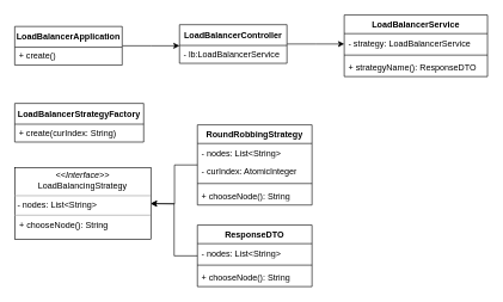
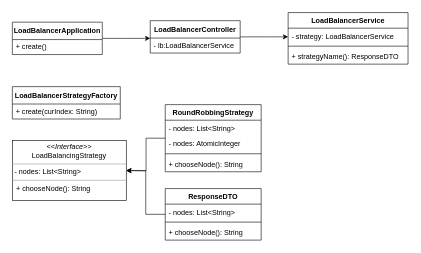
  <mxCell id="0" />
  <mxCell id="1" parent="0" />
  <mxCell id="2" value="" style="edgeStyle=orthogonalEdgeStyle;rounded=0;orthogonalLoop=1;jettySize=auto;html=1;" edge="1" parent="1" source="3"><mxGeometry relative="1" as="geometry"><mxPoint x="250" y="63.5" as="targetPoint" /></mxGeometry></mxCell>
  <mxCell id="3" value="LoadBalancerApplication" style="swimlane;fontStyle=1;align=center;verticalAlign=middle;childLayout=stackLayout;horizontal=1;startSize=29;horizontalStack=0;resizeParent=1;resizeParentMax=0;resizeLast=0;collapsible=0;marginBottom=0;html=1;whiteSpace=wrap;" vertex="1" parent="1"><mxGeometry x="20" y="36.5" width="150" height="54" as="geometry" /></mxCell>
  <mxCell id="4" value="+ create()" style="text;html=1;strokeColor=none;fillColor=none;align=left;verticalAlign=middle;spacingLeft=4;spacingRight=4;overflow=hidden;rotatable=0;points=[[0,0.5],[1,0.5]];portConstraint=eastwest;whiteSpace=wrap;" vertex="1" parent="3"><mxGeometry y="29" width="150" height="25" as="geometry" /></mxCell>
  <mxCell id="5" value="" style="edgeStyle=orthogonalEdgeStyle;rounded=0;orthogonalLoop=1;jettySize=auto;html=1;" edge="1" parent="1" source="6"><mxGeometry relative="1" as="geometry"><mxPoint x="480" y="61" as="targetPoint" /></mxGeometry></mxCell>
  <mxCell id="6" value="LoadBalancerController" style="swimlane;fontStyle=1;align=center;verticalAlign=middle;childLayout=stackLayout;horizontal=1;startSize=29;horizontalStack=0;resizeParent=1;resizeParentMax=0;resizeLast=0;collapsible=0;marginBottom=0;html=1;whiteSpace=wrap;" vertex="1" parent="1"><mxGeometry x="250" y="34" width="150" height="54" as="geometry" /></mxCell>
  <mxCell id="7" value="- lb:LoadBalancerService&amp;nbsp;" style="text;html=1;strokeColor=none;fillColor=none;align=left;verticalAlign=middle;spacingLeft=4;spacingRight=4;overflow=hidden;rotatable=0;points=[[0,0.5],[1,0.5]];portConstraint=eastwest;whiteSpace=wrap;" vertex="1" parent="6"><mxGeometry y="29" width="150" height="25" as="geometry" /></mxCell>
  <mxCell id="8" value="LoadBalancerStrategyFactory" style="swimlane;fontStyle=1;align=center;verticalAlign=middle;childLayout=stackLayout;horizontal=1;startSize=29;horizontalStack=0;resizeParent=1;resizeParentMax=0;resizeLast=0;collapsible=0;marginBottom=0;html=1;whiteSpace=wrap;" vertex="1" parent="1"><mxGeometry x="20" y="144" width="180" height="54" as="geometry" /></mxCell>
  <mxCell id="9" value="+ create(curIndex: String)" style="text;html=1;strokeColor=none;fillColor=none;align=left;verticalAlign=middle;spacingLeft=4;spacingRight=4;overflow=hidden;rotatable=0;points=[[0,0.5],[1,0.5]];portConstraint=eastwest;whiteSpace=wrap;" vertex="1" parent="8"><mxGeometry y="29" width="180" height="25" as="geometry" /></mxCell>
  <mxCell id="10" value="&lt;p style=&quot;margin:0px;margin-top:4px;text-align:center;&quot;&gt;&lt;i&gt;&amp;lt;&amp;lt;Interface&amp;gt;&amp;gt;&lt;/i&gt;&lt;br&gt;LoadBalancingStrategy&lt;br&gt;&lt;/p&gt;&lt;hr size=&quot;1&quot;&gt;&lt;p style=&quot;margin:0px;margin-left:4px;&quot;&gt;- nodes: List&amp;lt;String&amp;gt;&lt;br&gt;&lt;/p&gt;&lt;hr size=&quot;1&quot;&gt;&amp;nbsp; + chooseNode(): String" style="verticalAlign=top;align=left;overflow=fill;fontSize=12;fontFamily=Helvetica;html=1;whiteSpace=wrap;" vertex="1" parent="1"><mxGeometry x="20" y="234" width="190" height="100" as="geometry" /></mxCell>
  <mxCell id="11" style="edgeStyle=orthogonalEdgeStyle;rounded=0;orthogonalLoop=1;jettySize=auto;html=1;" edge="1" parent="1" source="12"><mxGeometry relative="1" as="geometry"><mxPoint x="210" y="284" as="targetPoint" /></mxGeometry></mxCell>
  <mxCell id="12" value="RoundRobbingStrategy" style="swimlane;fontStyle=1;align=center;verticalAlign=top;childLayout=stackLayout;horizontal=1;startSize=26;horizontalStack=0;resizeParent=1;resizeParentMax=0;resizeLast=0;collapsible=1;marginBottom=0;whiteSpace=wrap;html=1;" vertex="1" parent="1"><mxGeometry x="275" y="174" width="160" height="112" as="geometry" /></mxCell>
  <mxCell id="13" value="- nodes: List&amp;lt;String&amp;gt;" style="text;strokeColor=none;fillColor=none;align=left;verticalAlign=top;spacingLeft=4;spacingRight=4;overflow=hidden;rotatable=0;points=[[0,0.5],[1,0.5]];portConstraint=eastwest;whiteSpace=wrap;html=1;" vertex="1" parent="12"><mxGeometry y="26" width="160" height="26" as="geometry" /></mxCell>
- <mxCell id="14" value="- curIndex: AtomicInteger" style="text;strokeColor=none;fillColor=none;align=left;verticalAlign=top;spacingLeft=4;spacingRight=4;overflow=hidden;rotatable=0;points=[[0,0.5],[1,0.5]];portConstraint=eastwest;whiteSpace=wrap;html=1;" vertex="1" parent="12"><mxGeometry y="52" width="160" height="26" as="geometry" /></mxCell>
+ <mxCell id="14" value="- nodes: AtomicInteger" style="text;strokeColor=none;fillColor=none;align=left;verticalAlign=top;spacingLeft=4;spacingRight=4;overflow=hidden;rotatable=0;points=[[0,0.5],[1,0.5]];portConstraint=eastwest;whiteSpace=wrap;html=1;" vertex="1" parent="12"><mxGeometry y="52" width="160" height="26" as="geometry" /></mxCell>
  <mxCell id="15" value="" style="line;strokeWidth=1;fillColor=none;align=left;verticalAlign=middle;spacingTop=-1;spacingLeft=3;spacingRight=3;rotatable=0;labelPosition=right;points=[];portConstraint=eastwest;strokeColor=inherit;" vertex="1" parent="12"><mxGeometry y="78" width="160" height="8" as="geometry" /></mxCell>
  <mxCell id="16" value="+ chooseNode(): String" style="text;strokeColor=none;fillColor=none;align=left;verticalAlign=top;spacingLeft=4;spacingRight=4;overflow=hidden;rotatable=0;points=[[0,0.5],[1,0.5]];portConstraint=eastwest;whiteSpace=wrap;html=1;" vertex="1" parent="12"><mxGeometry y="86" width="160" height="26" as="geometry" /></mxCell>
  <mxCell id="17" style="edgeStyle=orthogonalEdgeStyle;rounded=0;orthogonalLoop=1;jettySize=auto;html=1;entryX=1;entryY=0.5;entryDx=0;entryDy=0;" edge="1" parent="1" source="18" target="10"><mxGeometry relative="1" as="geometry" /></mxCell>
  <mxCell id="18" value="ResponseDTO" style="swimlane;fontStyle=1;align=center;verticalAlign=top;childLayout=stackLayout;horizontal=1;startSize=26;horizontalStack=0;resizeParent=1;resizeParentMax=0;resizeLast=0;collapsible=1;marginBottom=0;whiteSpace=wrap;html=1;" vertex="1" parent="1"><mxGeometry x="275" y="314" width="160" height="86" as="geometry" /></mxCell>
  <mxCell id="19" value="- nodes: List&amp;lt;String&amp;gt;" style="text;strokeColor=none;fillColor=none;align=left;verticalAlign=top;spacingLeft=4;spacingRight=4;overflow=hidden;rotatable=0;points=[[0,0.5],[1,0.5]];portConstraint=eastwest;whiteSpace=wrap;html=1;" vertex="1" parent="18"><mxGeometry y="26" width="160" height="26" as="geometry" /></mxCell>
  <mxCell id="20" value="" style="line;strokeWidth=1;fillColor=none;align=left;verticalAlign=middle;spacingTop=-1;spacingLeft=3;spacingRight=3;rotatable=0;labelPosition=right;points=[];portConstraint=eastwest;strokeColor=inherit;" vertex="1" parent="18"><mxGeometry y="52" width="160" height="8" as="geometry" /></mxCell>
  <mxCell id="21" value="+ chooseNode(): String" style="text;strokeColor=none;fillColor=none;align=left;verticalAlign=top;spacingLeft=4;spacingRight=4;overflow=hidden;rotatable=0;points=[[0,0.5],[1,0.5]];portConstraint=eastwest;whiteSpace=wrap;html=1;" vertex="1" parent="18"><mxGeometry y="60" width="160" height="26" as="geometry" /></mxCell>
  <mxCell id="22" value="LoadBalancerService" style="swimlane;fontStyle=1;align=center;verticalAlign=top;childLayout=stackLayout;horizontal=1;startSize=26;horizontalStack=0;resizeParent=1;resizeParentMax=0;resizeLast=0;collapsible=1;marginBottom=0;whiteSpace=wrap;html=1;" vertex="1" parent="1"><mxGeometry x="480" y="20.5" width="200" height="86" as="geometry" /></mxCell>
  <mxCell id="23" value="- strategy: LoadBalancerService" style="text;strokeColor=none;fillColor=none;align=left;verticalAlign=top;spacingLeft=4;spacingRight=4;overflow=hidden;rotatable=0;points=[[0,0.5],[1,0.5]];portConstraint=eastwest;whiteSpace=wrap;html=1;" vertex="1" parent="22"><mxGeometry y="26" width="200" height="26" as="geometry" /></mxCell>
  <mxCell id="24" value="" style="line;strokeWidth=1;fillColor=none;align=left;verticalAlign=middle;spacingTop=-1;spacingLeft=3;spacingRight=3;rotatable=0;labelPosition=right;points=[];portConstraint=eastwest;strokeColor=inherit;" vertex="1" parent="22"><mxGeometry y="52" width="200" height="8" as="geometry" /></mxCell>
  <mxCell id="25" value="+ strategyName(): ResponseDTO" style="text;strokeColor=none;fillColor=none;align=left;verticalAlign=top;spacingLeft=4;spacingRight=4;overflow=hidden;rotatable=0;points=[[0,0.5],[1,0.5]];portConstraint=eastwest;whiteSpace=wrap;html=1;" vertex="1" parent="22"><mxGeometry y="60" width="200" height="26" as="geometry" /></mxCell>
